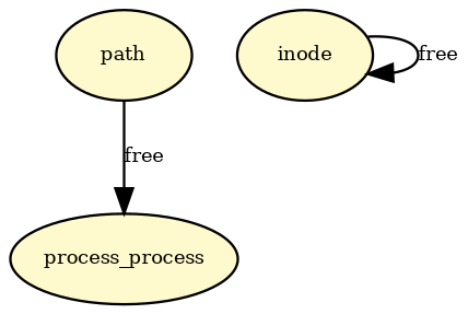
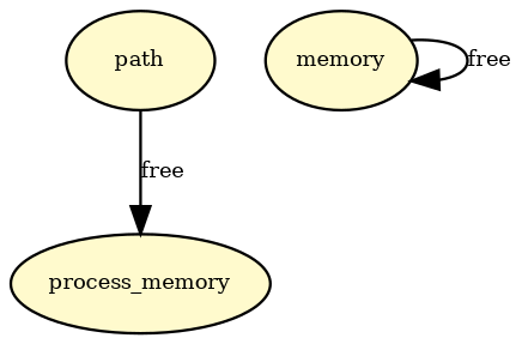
  digraph {
    node [fillcolor="#fffacd" fontsize=8 shape=ellipse style=filled]
    edge [fontsize=8]
    n1 [label=path]
-   n2 [label=process_process]
-   n3 [label=inode]
+   n2 [label=process_memory]
+   n3 [label=memory]
    n1 -> n2 [label=free]
    n3 -> n3 [label=free]
  }
